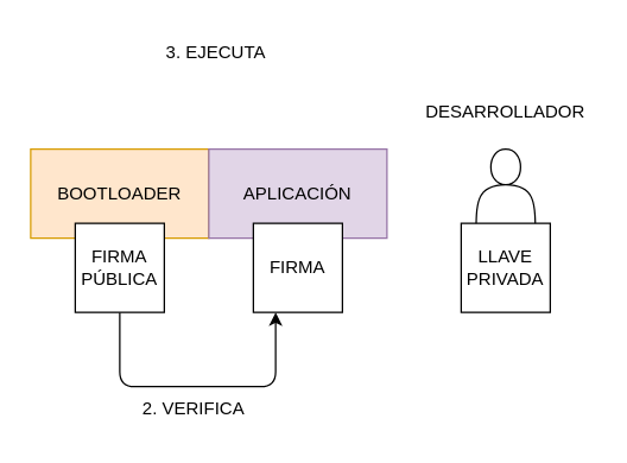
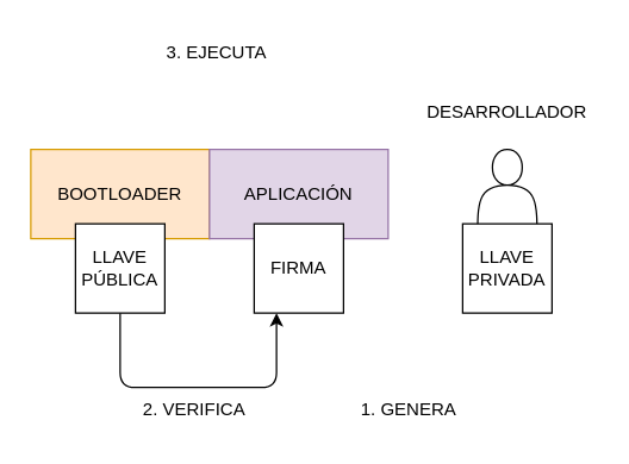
  <mxCell id="0" />
  <mxCell id="1" parent="0" />
  <mxCell id="2" value="BOOTLOADER" style="rounded=0;whiteSpace=wrap;html=1;fillColor=#ffe6cc;strokeColor=#d79b00;" vertex="1" parent="1"><mxGeometry x="20" y="100" width="120" height="60" as="geometry" /></mxCell>
  <mxCell id="3" style="edgeStyle=none;html=1;exitX=0.5;exitY=1;exitDx=0;exitDy=0;entryX=0.25;entryY=1;entryDx=0;entryDy=0;" edge="1" parent="1" source="4" target="6"><mxGeometry relative="1" as="geometry"><mxPoint x="170" y="260" as="targetPoint" /><Array as="points"><mxPoint x="80" y="260" /><mxPoint x="185" y="260" /></Array></mxGeometry></mxCell>
- <mxCell id="4" value="FIRMA PÚBLICA" style="rounded=0;whiteSpace=wrap;html=1;" vertex="1" parent="1"><mxGeometry x="50" y="150" width="60" height="60" as="geometry" /></mxCell>
+ <mxCell id="4" value="LLAVE PÚBLICA" style="rounded=0;whiteSpace=wrap;html=1;" vertex="1" parent="1"><mxGeometry x="50" y="150" width="60" height="60" as="geometry" /></mxCell>
  <mxCell id="5" value="APLICACIÓN" style="rounded=0;whiteSpace=wrap;html=1;fillColor=#e1d5e7;strokeColor=#9673a6;" vertex="1" parent="1"><mxGeometry x="140" y="100" width="120" height="60" as="geometry" /></mxCell>
  <mxCell id="6" value="FIRMA" style="rounded=0;whiteSpace=wrap;html=1;" vertex="1" parent="1"><mxGeometry x="170" y="150" width="60" height="60" as="geometry" /></mxCell>
  <mxCell id="7" value="" style="shape=actor;whiteSpace=wrap;html=1;" vertex="1" parent="1"><mxGeometry x="320" y="100" width="40" height="60" as="geometry" /></mxCell>
  <mxCell id="8" value="LLAVE PRIVADA" style="rounded=0;whiteSpace=wrap;html=1;" vertex="1" parent="1"><mxGeometry x="310" y="150" width="60" height="60" as="geometry" /></mxCell>
+ <mxCell id="9" value="1. GENERA" style="text;html=1;strokeColor=none;fillColor=none;align=center;verticalAlign=middle;whiteSpace=wrap;rounded=0;" vertex="1" parent="1"><mxGeometry x="234" y="260" width="80" height="30" as="geometry" /></mxCell>
  <mxCell id="10" value="2. VERIFICA" style="text;html=1;strokeColor=none;fillColor=none;align=center;verticalAlign=middle;whiteSpace=wrap;rounded=0;" vertex="1" parent="1"><mxGeometry x="90" y="260" width="80" height="30" as="geometry" /></mxCell>
  <mxCell id="11" value="3. EJECUTA" style="text;html=1;strokeColor=none;fillColor=none;align=center;verticalAlign=middle;whiteSpace=wrap;rounded=0;" vertex="1" parent="1"><mxGeometry x="110" y="20" width="70" height="30" as="geometry" /></mxCell>
  <mxCell id="12" value="DESARROLLADOR" style="text;html=1;strokeColor=none;fillColor=none;align=center;verticalAlign=middle;whiteSpace=wrap;rounded=0;" vertex="1" parent="1"><mxGeometry x="280" y="60" width="120" height="30" as="geometry" /></mxCell>
